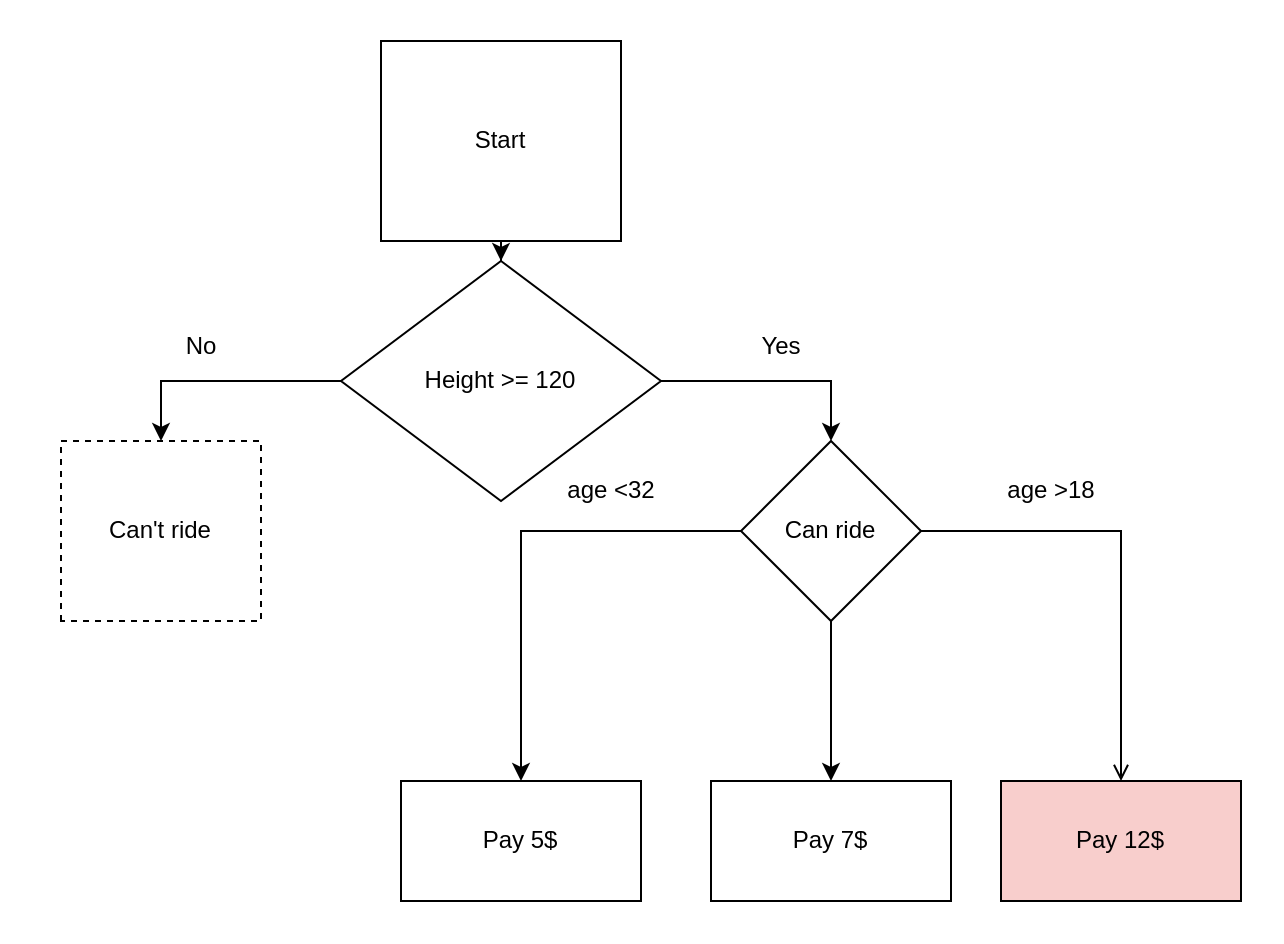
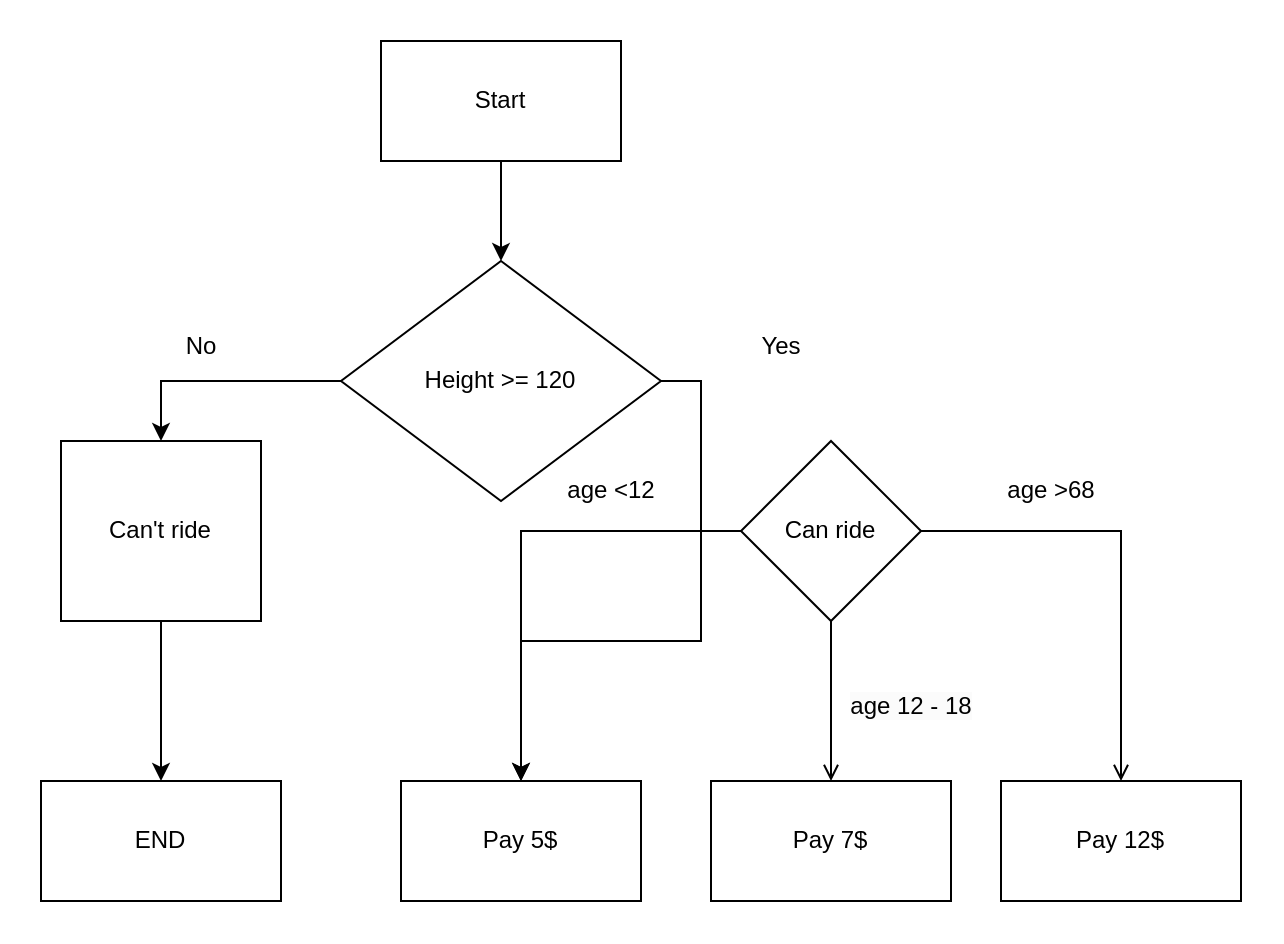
  <mxCell id="0" />
  <mxCell id="1" parent="0" />
  <mxCell id="2" style="edgeStyle=orthogonalEdgeStyle;rounded=0;orthogonalLoop=1;jettySize=auto;html=1;entryX=0.5;entryY=0;entryDx=0;entryDy=0;" edge="1" parent="1" source="3" target="6"><mxGeometry relative="1" as="geometry" /></mxCell>
- <mxCell id="3" value="Start" style="rounded=0;whiteSpace=wrap;html=1;" vertex="1" parent="1"><mxGeometry x="190" y="20" width="120" height="100" as="geometry" /></mxCell>
+ <mxCell id="3" value="Start" style="rounded=0;whiteSpace=wrap;html=1;" vertex="1" parent="1"><mxGeometry x="190" y="20" width="120" height="60" as="geometry" /></mxCell>
  <mxCell id="4" style="edgeStyle=orthogonalEdgeStyle;rounded=0;orthogonalLoop=1;jettySize=auto;html=1;exitX=0;exitY=0.5;exitDx=0;exitDy=0;entryX=1;entryY=0.5;entryDx=0;entryDy=0;" edge="1" parent="1" source="6" target="12"><mxGeometry relative="1" as="geometry" /></mxCell>
- <mxCell id="5" style="edgeStyle=orthogonalEdgeStyle;rounded=0;orthogonalLoop=1;jettySize=auto;html=1;exitX=1;exitY=0.5;exitDx=0;exitDy=0;entryX=0;entryY=0.5;entryDx=0;entryDy=0;" edge="1" parent="1" source="6" target="10"><mxGeometry relative="1" as="geometry" /></mxCell>
+ <mxCell id="5" style="edgeStyle=orthogonalEdgeStyle;rounded=0;orthogonalLoop=1;jettySize=auto;html=1;exitX=1;exitY=0.5;exitDx=0;exitDy=0;" edge="1" parent="1" source="6" target="16"><mxGeometry relative="1" as="geometry" /></mxCell>
  <mxCell id="6" value="Height &amp;gt;= 120" style="rhombus;whiteSpace=wrap;html=1;" vertex="1" parent="1"><mxGeometry x="170" y="130" width="160" height="120" as="geometry" /></mxCell>
  <mxCell id="7" style="edgeStyle=orthogonalEdgeStyle;rounded=0;orthogonalLoop=1;jettySize=auto;html=1;exitX=0.5;exitY=1;exitDx=0;exitDy=0;" edge="1" parent="1" source="10" target="16"><mxGeometry relative="1" as="geometry" /></mxCell>
  <mxCell id="8" style="edgeStyle=orthogonalEdgeStyle;rounded=0;orthogonalLoop=1;jettySize=auto;html=1;exitX=0.5;exitY=0;exitDx=0;exitDy=0;endArrow=open;" edge="1" parent="1" source="10" target="18"><mxGeometry relative="1" as="geometry" /></mxCell>
- <mxCell id="9" style="edgeStyle=orthogonalEdgeStyle;rounded=0;orthogonalLoop=1;jettySize=auto;html=1;exitX=1;exitY=0.5;exitDx=0;exitDy=0;" edge="1" parent="1" source="10" target="17"><mxGeometry relative="1" as="geometry" /></mxCell>
+ <mxCell id="9" style="edgeStyle=orthogonalEdgeStyle;rounded=0;orthogonalLoop=1;jettySize=auto;html=1;exitX=1;exitY=0.5;exitDx=0;exitDy=0;endArrow=open;" edge="1" parent="1" source="10" target="17"><mxGeometry relative="1" as="geometry" /></mxCell>
  <mxCell id="10" value="Can ride" style="rhombus;whiteSpace=wrap;html=1;direction=south;" vertex="1" parent="1"><mxGeometry x="370" y="220" width="90" height="90" as="geometry" /></mxCell>
- <mxCell id="12" value="Can't ride" style="rounded=0;whiteSpace=wrap;html=1;direction=north;dashed=1;" vertex="1" parent="1"><mxGeometry x="30" y="220" width="100" height="90" as="geometry" /></mxCell>
+ <mxCell id="11" value="" style="edgeStyle=orthogonalEdgeStyle;rounded=0;orthogonalLoop=1;jettySize=auto;html=1;" edge="1" parent="1" source="12" target="15"><mxGeometry relative="1" as="geometry" /></mxCell>
+ <mxCell id="12" value="Can't ride" style="rounded=0;whiteSpace=wrap;html=1;direction=north;" vertex="1" parent="1"><mxGeometry x="30" y="220" width="100" height="90" as="geometry" /></mxCell>
  <mxCell id="13" value="No" style="text;html=1;align=center;verticalAlign=middle;resizable=0;points=[];autosize=1;strokeColor=none;fillColor=none;" vertex="1" parent="1"><mxGeometry x="80" y="158" width="40" height="30" as="geometry" /></mxCell>
  <mxCell id="14" value="Yes" style="text;html=1;align=center;verticalAlign=middle;resizable=0;points=[];autosize=1;strokeColor=none;fillColor=none;" vertex="1" parent="1"><mxGeometry x="370" y="158" width="40" height="30" as="geometry" /></mxCell>
+ <mxCell id="15" value="END" style="whiteSpace=wrap;html=1;rounded=0;" vertex="1" parent="1"><mxGeometry x="20" y="390" width="120" height="60" as="geometry" /></mxCell>
  <mxCell id="16" value="Pay 5$" style="rounded=0;whiteSpace=wrap;html=1;" vertex="1" parent="1"><mxGeometry x="200" y="390" width="120" height="60" as="geometry" /></mxCell>
  <mxCell id="17" value="Pay 7$" style="rounded=0;whiteSpace=wrap;html=1;" vertex="1" parent="1"><mxGeometry x="355" y="390" width="120" height="60" as="geometry" /></mxCell>
- <mxCell id="18" value="Pay 12$" style="rounded=0;whiteSpace=wrap;html=1;fillColor=#f8cecc;" vertex="1" parent="1"><mxGeometry x="500" y="390" width="120" height="60" as="geometry" /></mxCell>
- <mxCell id="19" value="age &amp;lt;32" style="text;html=1;align=center;verticalAlign=middle;resizable=0;points=[];autosize=1;strokeColor=none;fillColor=none;" vertex="1" parent="1"><mxGeometry x="270" y="230" width="70" height="30" as="geometry" /></mxCell>
- <mxCell id="21" value="age &amp;gt;18" style="text;html=1;align=center;verticalAlign=middle;resizable=0;points=[];autosize=1;strokeColor=none;fillColor=none;" vertex="1" parent="1"><mxGeometry x="490" y="230" width="70" height="30" as="geometry" /></mxCell>
+ <mxCell id="18" value="Pay 12$" style="rounded=0;whiteSpace=wrap;html=1;" vertex="1" parent="1"><mxGeometry x="500" y="390" width="120" height="60" as="geometry" /></mxCell>
+ <mxCell id="19" value="age &amp;lt;12" style="text;html=1;align=center;verticalAlign=middle;resizable=0;points=[];autosize=1;strokeColor=none;fillColor=none;" vertex="1" parent="1"><mxGeometry x="270" y="230" width="70" height="30" as="geometry" /></mxCell>
+ <mxCell id="20" value="&#10;&lt;span style=&quot;color: rgb(0, 0, 0); font-family: Helvetica; font-size: 12px; font-style: normal; font-variant-ligatures: normal; font-variant-caps: normal; font-weight: 400; letter-spacing: normal; orphans: 2; text-align: center; text-indent: 0px; text-transform: none; widows: 2; word-spacing: 0px; -webkit-text-stroke-width: 0px; background-color: rgb(251, 251, 251); text-decoration-thickness: initial; text-decoration-style: initial; text-decoration-color: initial; float: none; display: inline !important;&quot;&gt;age 12 - 18&lt;/span&gt;&#10;&#10;" style="text;html=1;align=center;verticalAlign=middle;resizable=0;points=[];autosize=1;strokeColor=none;fillColor=none;" vertex="1" parent="1"><mxGeometry x="415" y="330" width="80" height="60" as="geometry" /></mxCell>
+ <mxCell id="21" value="age &amp;gt;68" style="text;html=1;align=center;verticalAlign=middle;resizable=0;points=[];autosize=1;strokeColor=none;fillColor=none;" vertex="1" parent="1"><mxGeometry x="490" y="230" width="70" height="30" as="geometry" /></mxCell>
